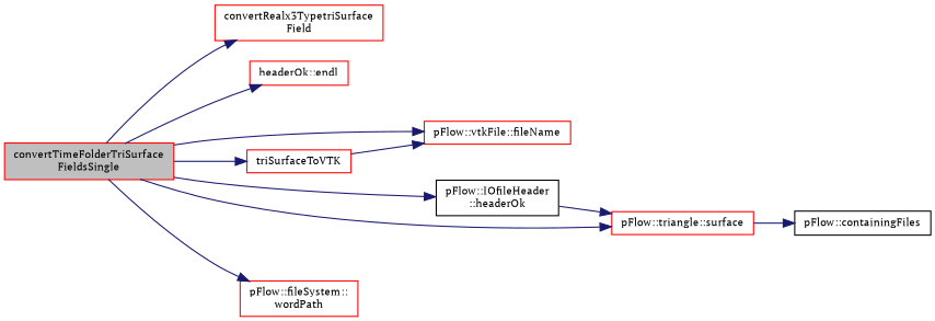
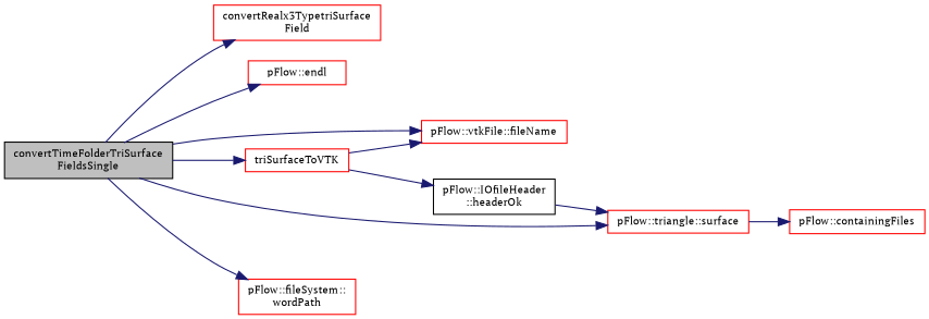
  digraph {
    fontname="PT Serif"
    rankdir=LR
    node [color=red fillcolor=white fontname="PT Serif" fontsize=10 shape=record style=filled]
    edge [color=midnightblue fontname="PT Serif" fontsize=10 labelfontname=Helvetica labelfontsize=10 style=solid]
-   n1 [fillcolor=grey75 fontcolor=black height=0.2 label="convertTimeFolderTriSurface\lFieldsSingle" width=0.4]
+   n1 [color=black fillcolor=grey75 fontcolor=black height=0.2 label="convertTimeFolderTriSurface\lFieldsSingle" width=0.4]
    n2 [height=0.2 label="convertRealx3TypetriSurface\lField" width=0.4]
-   n3 [height=0.2 label="headerOk::endl" width=0.4]
+   n3 [height=0.2 label="pFlow::endl" width=0.4]
    n4 [height=0.2 label="pFlow::vtkFile::fileName" width=0.4]
    n5 [color=black height=0.2 label="pFlow::IOfileHeader\l::headerOk" width=0.4]
    n6 [height=0.2 label="pFlow::triangle::surface" width=0.4]
    n7 [height=0.2 label=triSurfaceToVTK width=0.4]
    n8 [height=0.2 label="pFlow::fileSystem::\lwordPath" width=0.4]
-   n9 [color=black height=0.2 label="pFlow::containingFiles" width=0.4]
+   n9 [height=0.2 label="pFlow::containingFiles" width=0.4]
    n1 -> n2
    n1 -> n3
    n1 -> n4
-   n1 -> n5
+   n7 -> n5
    n1 -> n6
    n1 -> n7
    n1 -> n8
    n5 -> n6
    n6 -> n9
    n7 -> n4
  }
